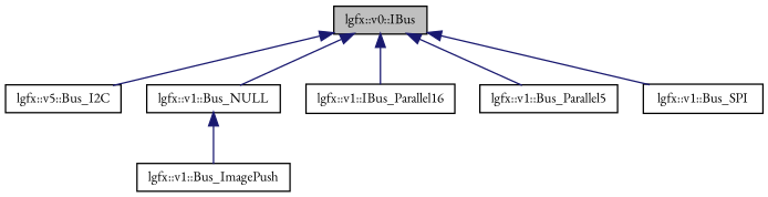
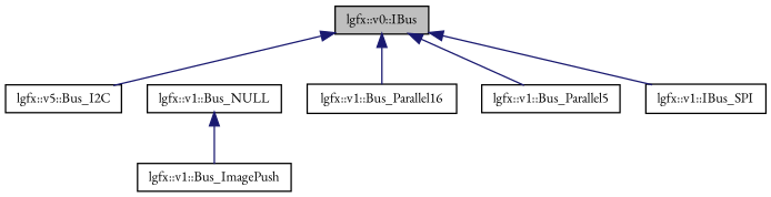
  digraph {
    fontname="EB Garamond"
    rankdir=TB
    node [color=black fillcolor=white fontname="EB Garamond" fontsize=10 shape=record style=filled]
    edge [color=midnightblue dir=back fontname="EB Garamond" fontsize=10 labelfontname=Helvetica labelfontsize=10 style=solid]
    n1 [fillcolor=grey75 fontcolor=black height=0.2 label="lgfx::v0::IBus" width=0.4]
    n2 [height=0.2 label="lgfx::v5::Bus_I2C" width=0.4]
    n3 [height=0.2 label="lgfx::v1::Bus_NULL" width=0.4]
-   n4 [height=0.2 label="lgfx::v1::IBus_Parallel16" width=0.4]
+   n4 [height=0.2 label="lgfx::v1::Bus_Parallel16" width=0.4]
    n5 [height=0.2 label="lgfx::v1::Bus_Parallel5" width=0.4]
-   n6 [height=0.2 label="lgfx::v1::Bus_SPI" width=0.4]
+   n6 [height=0.2 label="lgfx::v1::IBus_SPI" width=0.4]
    n7 [height=0.2 label="lgfx::v1::Bus_ImagePush" width=0.4]
    n1 -> n2
-   n1 -> n3
    n1 -> n4
    n1 -> n5
    n1 -> n6
    n3 -> n7
  }
